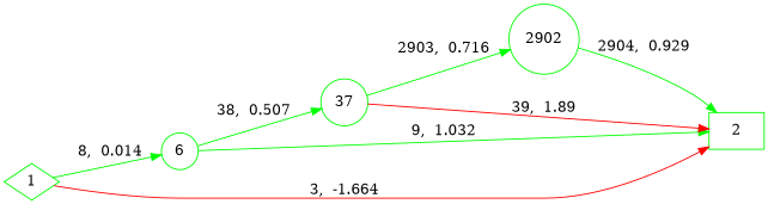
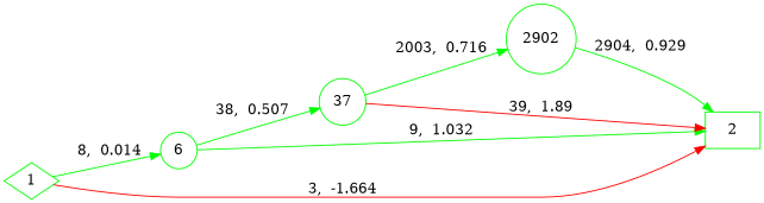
  digraph {
    rankdir=LR
    node [color=green shape=circle]
    edge [color=green penwidth=1.0]
    1 [shape=diamond]
    n2 [label=6]
    37
    2902
    2 [shape=box]
    subgraph sub_1 {
      rank=min
      1
    }
    subgraph sub_2 {
      rank=same
      n2
    }
    subgraph sub_3 {
      rank=same
      37
    }
    subgraph sub_4 {
      rank=same
      2902
    }
    subgraph sub_5 {
      rank=max
      2
    }
    1 -> n2 [label="8,  0.014"]
    1 -> 2 [color=red label="3,  -1.664"]
    n2 -> 37 [label="38,  0.507"]
    n2 -> 2 [label="9,  1.032"]
-   37 -> 2902 [label="2903,  0.716"]
+   37 -> 2902 [label="2003,  0.716"]
    37 -> 2 [color=red label="39,  1.89"]
    2902 -> 2 [label="2904,  0.929"]
  }
